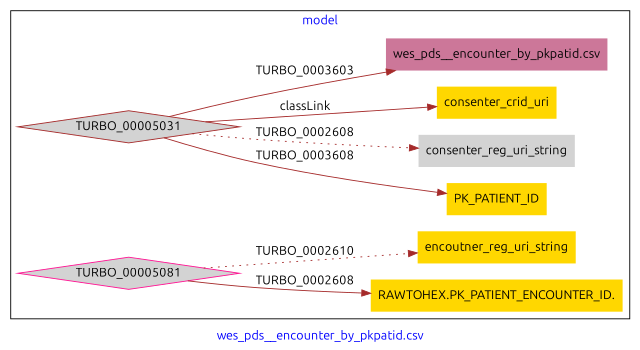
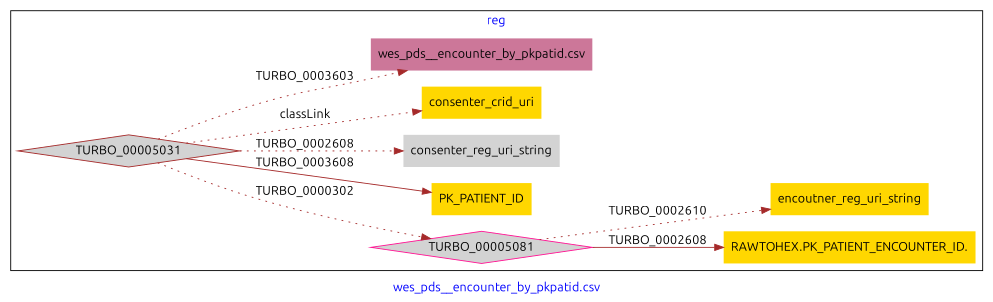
  digraph {
    fontcolor=blue
    fontname=Ubuntu
    label="wes_pds__encounter_by_pkpatid.csv"
    rankdir=LR
    remincross=true
    node [color=teal fillcolor=gold fontname=Ubuntu shape=plaintext style=filled]
    edge [color=brown fontcolor=black fontname=Ubuntu style=dotted]
    n1 [color=brown fillcolor=lightgray label=TURBO_00005031 shape=diamond]
    n2 [color=deeppink fillcolor=lightgray label=TURBO_00005081 shape=diamond]
    n3 [label=PK_PATIENT_ID]
    n4 [label="RAWTOHEX.PK_PATIENT_ENCOUNTER_ID."]
    n5 [fillcolor=lightgray label=consenter_reg_uri_string]
    n6 [label=consenter_crid_uri]
    n7 [color=deeppink label=encoutner_reg_uri_string]
    n8 [color=gray40 fillcolor="#CC7799" label="wes_pds__encounter_by_pkpatid.csv"]
    subgraph cluster_1 {
-     label=model
+     label=reg
      n1
      n2
      n3
      n4
      n5
      n6
      n7
      n8
    }
+   n1 -> n2 [label=TURBO_0000302]
    n1 -> n3 [label=TURBO_0003608 style=solid]
    n1 -> n5 [label=TURBO_0002608]
-   n1 -> n6 [label=classLink style=solid]
-   n1 -> n8 [label=TURBO_0003603 style=solid]
+   n1 -> n6 [label=classLink]
+   n1 -> n8 [label=TURBO_0003603]
    n2 -> n4 [label=TURBO_0002608 style=solid]
    n2 -> n7 [label=TURBO_0002610]
  }
